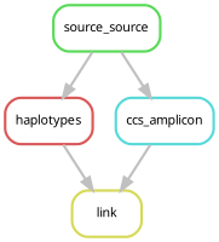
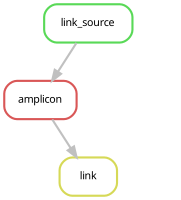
  digraph {
    bgcolor=white
    node [fontname=sans fontsize=10 penwidth=2 shape=box style=rounded]
    edge [color=grey penwidth=2]
-   n1 [color="0.00 0.6 0.85" label=haplotypes]
+   n1 [color="0.00 0.6 0.85" label=amplicon]
    n2 [color="0.17 0.6 0.85" label=link]
-   n3 [color="0.33 0.6 0.85" label=source_source]
-   n4 [color="0.50 0.6 0.85" label=ccs_amplicon]
+   n3 [color="0.33 0.6 0.85" label=link_source]
    n1 -> n2
    n3 -> n1
-   n3 -> n4
-   n4 -> n2
  }
